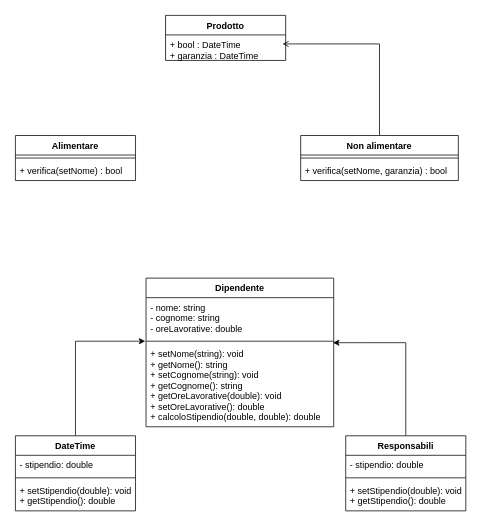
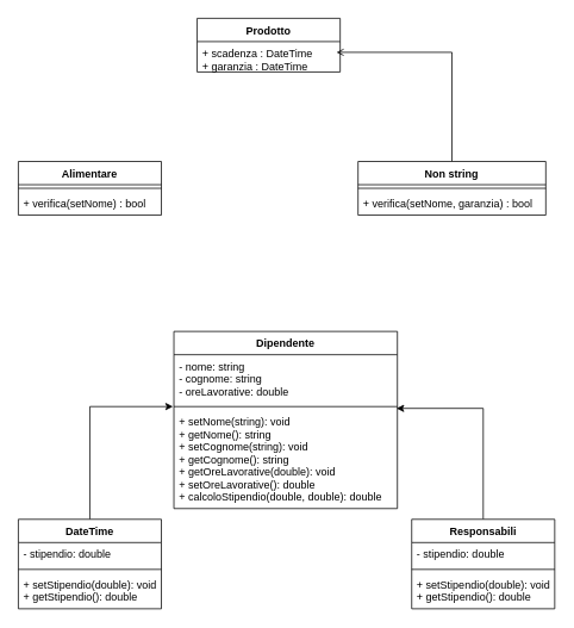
  <mxCell id="0" />
  <mxCell id="1" parent="0" />
  <mxCell id="2" value="Alimentare" style="swimlane;fontStyle=1;align=center;verticalAlign=top;childLayout=stackLayout;horizontal=1;startSize=26;horizontalStack=0;resizeParent=1;resizeParentMax=0;resizeLast=0;collapsible=1;marginBottom=0;" parent="1" vertex="1"><mxGeometry x="20" y="180" width="160" height="60" as="geometry" /></mxCell>
  <mxCell id="3" value="" style="line;strokeWidth=1;fillColor=none;align=left;verticalAlign=middle;spacingTop=-1;spacingLeft=3;spacingRight=3;rotatable=0;labelPosition=right;points=[];portConstraint=eastwest;" parent="2" vertex="1"><mxGeometry y="26" width="160" height="8" as="geometry" /></mxCell>
  <mxCell id="4" value="+ verifica(setNome) : bool" style="text;strokeColor=none;fillColor=none;align=left;verticalAlign=top;spacingLeft=4;spacingRight=4;overflow=hidden;rotatable=0;points=[[0,0.5],[1,0.5]];portConstraint=eastwest;" parent="2" vertex="1"><mxGeometry y="34" width="160" height="26" as="geometry" /></mxCell>
  <mxCell id="5" style="edgeStyle=orthogonalEdgeStyle;rounded=0;orthogonalLoop=1;jettySize=auto;html=1;exitX=0.5;exitY=0;exitDx=0;exitDy=0;entryX=0.974;entryY=0.353;entryDx=0;entryDy=0;entryPerimeter=0;endArrow=open;" parent="1" source="6" target="10" edge="1"><mxGeometry relative="1" as="geometry" /></mxCell>
- <mxCell id="6" value="Non alimentare" style="swimlane;fontStyle=1;align=center;verticalAlign=top;childLayout=stackLayout;horizontal=1;startSize=26;horizontalStack=0;resizeParent=1;resizeParentMax=0;resizeLast=0;collapsible=1;marginBottom=0;" parent="1" vertex="1"><mxGeometry x="400" y="180" width="210" height="60" as="geometry" /></mxCell>
+ <mxCell id="6" value="Non string" style="swimlane;fontStyle=1;align=center;verticalAlign=top;childLayout=stackLayout;horizontal=1;startSize=26;horizontalStack=0;resizeParent=1;resizeParentMax=0;resizeLast=0;collapsible=1;marginBottom=0;" parent="1" vertex="1"><mxGeometry x="400" y="180" width="210" height="60" as="geometry" /></mxCell>
  <mxCell id="7" value="" style="line;strokeWidth=1;fillColor=none;align=left;verticalAlign=middle;spacingTop=-1;spacingLeft=3;spacingRight=3;rotatable=0;labelPosition=right;points=[];portConstraint=eastwest;" parent="6" vertex="1"><mxGeometry y="26" width="210" height="8" as="geometry" /></mxCell>
  <mxCell id="8" value="+ verifica(setNome, garanzia) : bool" style="text;strokeColor=none;fillColor=none;align=left;verticalAlign=top;spacingLeft=4;spacingRight=4;overflow=hidden;rotatable=0;points=[[0,0.5],[1,0.5]];portConstraint=eastwest;" parent="6" vertex="1"><mxGeometry y="34" width="210" height="26" as="geometry" /></mxCell>
  <mxCell id="9" value="Prodotto" style="swimlane;fontStyle=1;align=center;verticalAlign=top;childLayout=stackLayout;horizontal=1;startSize=26;horizontalStack=0;resizeParent=1;resizeParentMax=0;resizeLast=0;collapsible=1;marginBottom=0;" parent="1" vertex="1"><mxGeometry x="220" y="20" width="160" height="60" as="geometry" /></mxCell>
- <mxCell id="10" value="+ bool : DateTime&#10;+ garanzia : DateTime " style="text;strokeColor=none;fillColor=none;align=left;verticalAlign=top;spacingLeft=4;spacingRight=4;overflow=hidden;rotatable=0;points=[[0,0.5],[1,0.5]];portConstraint=eastwest;" parent="9" vertex="1"><mxGeometry y="26" width="160" height="34" as="geometry" /></mxCell>
+ <mxCell id="10" value="+ scadenza : DateTime&#10;+ garanzia : DateTime " style="text;strokeColor=none;fillColor=none;align=left;verticalAlign=top;spacingLeft=4;spacingRight=4;overflow=hidden;rotatable=0;points=[[0,0.5],[1,0.5]];portConstraint=eastwest;" parent="9" vertex="1"><mxGeometry y="26" width="160" height="34" as="geometry" /></mxCell>
  <mxCell id="11" value="Dipendente" style="swimlane;fontStyle=1;align=center;verticalAlign=top;childLayout=stackLayout;horizontal=1;startSize=26;horizontalStack=0;resizeParent=1;resizeParentMax=0;resizeLast=0;collapsible=1;marginBottom=0;" parent="1" vertex="1"><mxGeometry x="194" y="370" width="250" height="198" as="geometry"><mxRectangle x="334" y="250" width="100" height="26" as="alternateBounds" /></mxGeometry></mxCell>
  <mxCell id="12" value="- nome: string&#10;- cognome: string&#10;- oreLavorative: double" style="text;strokeColor=none;fillColor=none;align=left;verticalAlign=top;spacingLeft=4;spacingRight=4;overflow=hidden;rotatable=0;points=[[0,0.5],[1,0.5]];portConstraint=eastwest;" parent="11" vertex="1"><mxGeometry y="26" width="250" height="54" as="geometry" /></mxCell>
  <mxCell id="13" value="" style="line;strokeWidth=1;fillColor=none;align=left;verticalAlign=middle;spacingTop=-1;spacingLeft=3;spacingRight=3;rotatable=0;labelPosition=right;points=[];portConstraint=eastwest;" parent="11" vertex="1"><mxGeometry y="80" width="250" height="8" as="geometry" /></mxCell>
  <mxCell id="14" value="+ setNome(string): void&#10;+ getNome(): string&#10;+ setCognome(string): void&#10;+ getCognome(): string&#10;+ getOreLavorative(double): void&#10;+ setOreLavorative(): double&#10;+ calcoloStipendio(double, double): double" style="text;strokeColor=none;fillColor=none;align=left;verticalAlign=top;spacingLeft=4;spacingRight=4;overflow=hidden;rotatable=0;points=[[0,0.5],[1,0.5]];portConstraint=eastwest;" parent="11" vertex="1"><mxGeometry y="88" width="250" height="110" as="geometry" /></mxCell>
  <mxCell id="15" style="edgeStyle=orthogonalEdgeStyle;rounded=0;orthogonalLoop=1;jettySize=auto;html=1;exitX=0.5;exitY=0;exitDx=0;exitDy=0;entryX=-0.004;entryY=1.074;entryDx=0;entryDy=0;entryPerimeter=0;" edge="1" parent="1" source="16" target="12"><mxGeometry relative="1" as="geometry"><mxPoint x="180" y="460" as="targetPoint" /></mxGeometry></mxCell>
  <mxCell id="16" value="DateTime" style="swimlane;fontStyle=1;align=center;verticalAlign=top;childLayout=stackLayout;horizontal=1;startSize=26;horizontalStack=0;resizeParent=1;resizeParentMax=0;resizeLast=0;collapsible=1;marginBottom=0;" parent="1" vertex="1"><mxGeometry x="20" y="580" width="160" height="100" as="geometry" /></mxCell>
  <mxCell id="17" value="- stipendio: double" style="text;strokeColor=none;fillColor=none;align=left;verticalAlign=top;spacingLeft=4;spacingRight=4;overflow=hidden;rotatable=0;points=[[0,0.5],[1,0.5]];portConstraint=eastwest;" parent="16" vertex="1"><mxGeometry y="26" width="160" height="26" as="geometry" /></mxCell>
  <mxCell id="18" value="" style="line;strokeWidth=1;fillColor=none;align=left;verticalAlign=middle;spacingTop=-1;spacingLeft=3;spacingRight=3;rotatable=0;labelPosition=right;points=[];portConstraint=eastwest;" parent="16" vertex="1"><mxGeometry y="52" width="160" height="8" as="geometry" /></mxCell>
  <mxCell id="19" value="+ setStipendio(double): void&#10;+ getStipendio(): double" style="text;strokeColor=none;fillColor=none;align=left;verticalAlign=top;spacingLeft=4;spacingRight=4;overflow=hidden;rotatable=0;points=[[0,0.5],[1,0.5]];portConstraint=eastwest;" parent="16" vertex="1"><mxGeometry y="60" width="160" height="40" as="geometry" /></mxCell>
  <mxCell id="20" style="edgeStyle=orthogonalEdgeStyle;rounded=0;orthogonalLoop=1;jettySize=auto;html=1;exitX=0.5;exitY=0;exitDx=0;exitDy=0;entryX=0.996;entryY=-0.018;entryDx=0;entryDy=0;entryPerimeter=0;" edge="1" parent="1" source="21" target="14"><mxGeometry relative="1" as="geometry" /></mxCell>
  <mxCell id="21" value="Responsabili" style="swimlane;fontStyle=1;align=center;verticalAlign=top;childLayout=stackLayout;horizontal=1;startSize=26;horizontalStack=0;resizeParent=1;resizeParentMax=0;resizeLast=0;collapsible=1;marginBottom=0;" parent="1" vertex="1"><mxGeometry x="460" y="580" width="160" height="100" as="geometry" /></mxCell>
  <mxCell id="22" value="- stipendio: double" style="text;strokeColor=none;fillColor=none;align=left;verticalAlign=top;spacingLeft=4;spacingRight=4;overflow=hidden;rotatable=0;points=[[0,0.5],[1,0.5]];portConstraint=eastwest;" parent="21" vertex="1"><mxGeometry y="26" width="160" height="26" as="geometry" /></mxCell>
  <mxCell id="23" value="" style="line;strokeWidth=1;fillColor=none;align=left;verticalAlign=middle;spacingTop=-1;spacingLeft=3;spacingRight=3;rotatable=0;labelPosition=right;points=[];portConstraint=eastwest;" parent="21" vertex="1"><mxGeometry y="52" width="160" height="8" as="geometry" /></mxCell>
  <mxCell id="24" value="+ setStipendio(double): void&#10;+ getStipendio(): double" style="text;strokeColor=none;fillColor=none;align=left;verticalAlign=top;spacingLeft=4;spacingRight=4;overflow=hidden;rotatable=0;points=[[0,0.5],[1,0.5]];portConstraint=eastwest;" parent="21" vertex="1"><mxGeometry y="60" width="160" height="40" as="geometry" /></mxCell>
